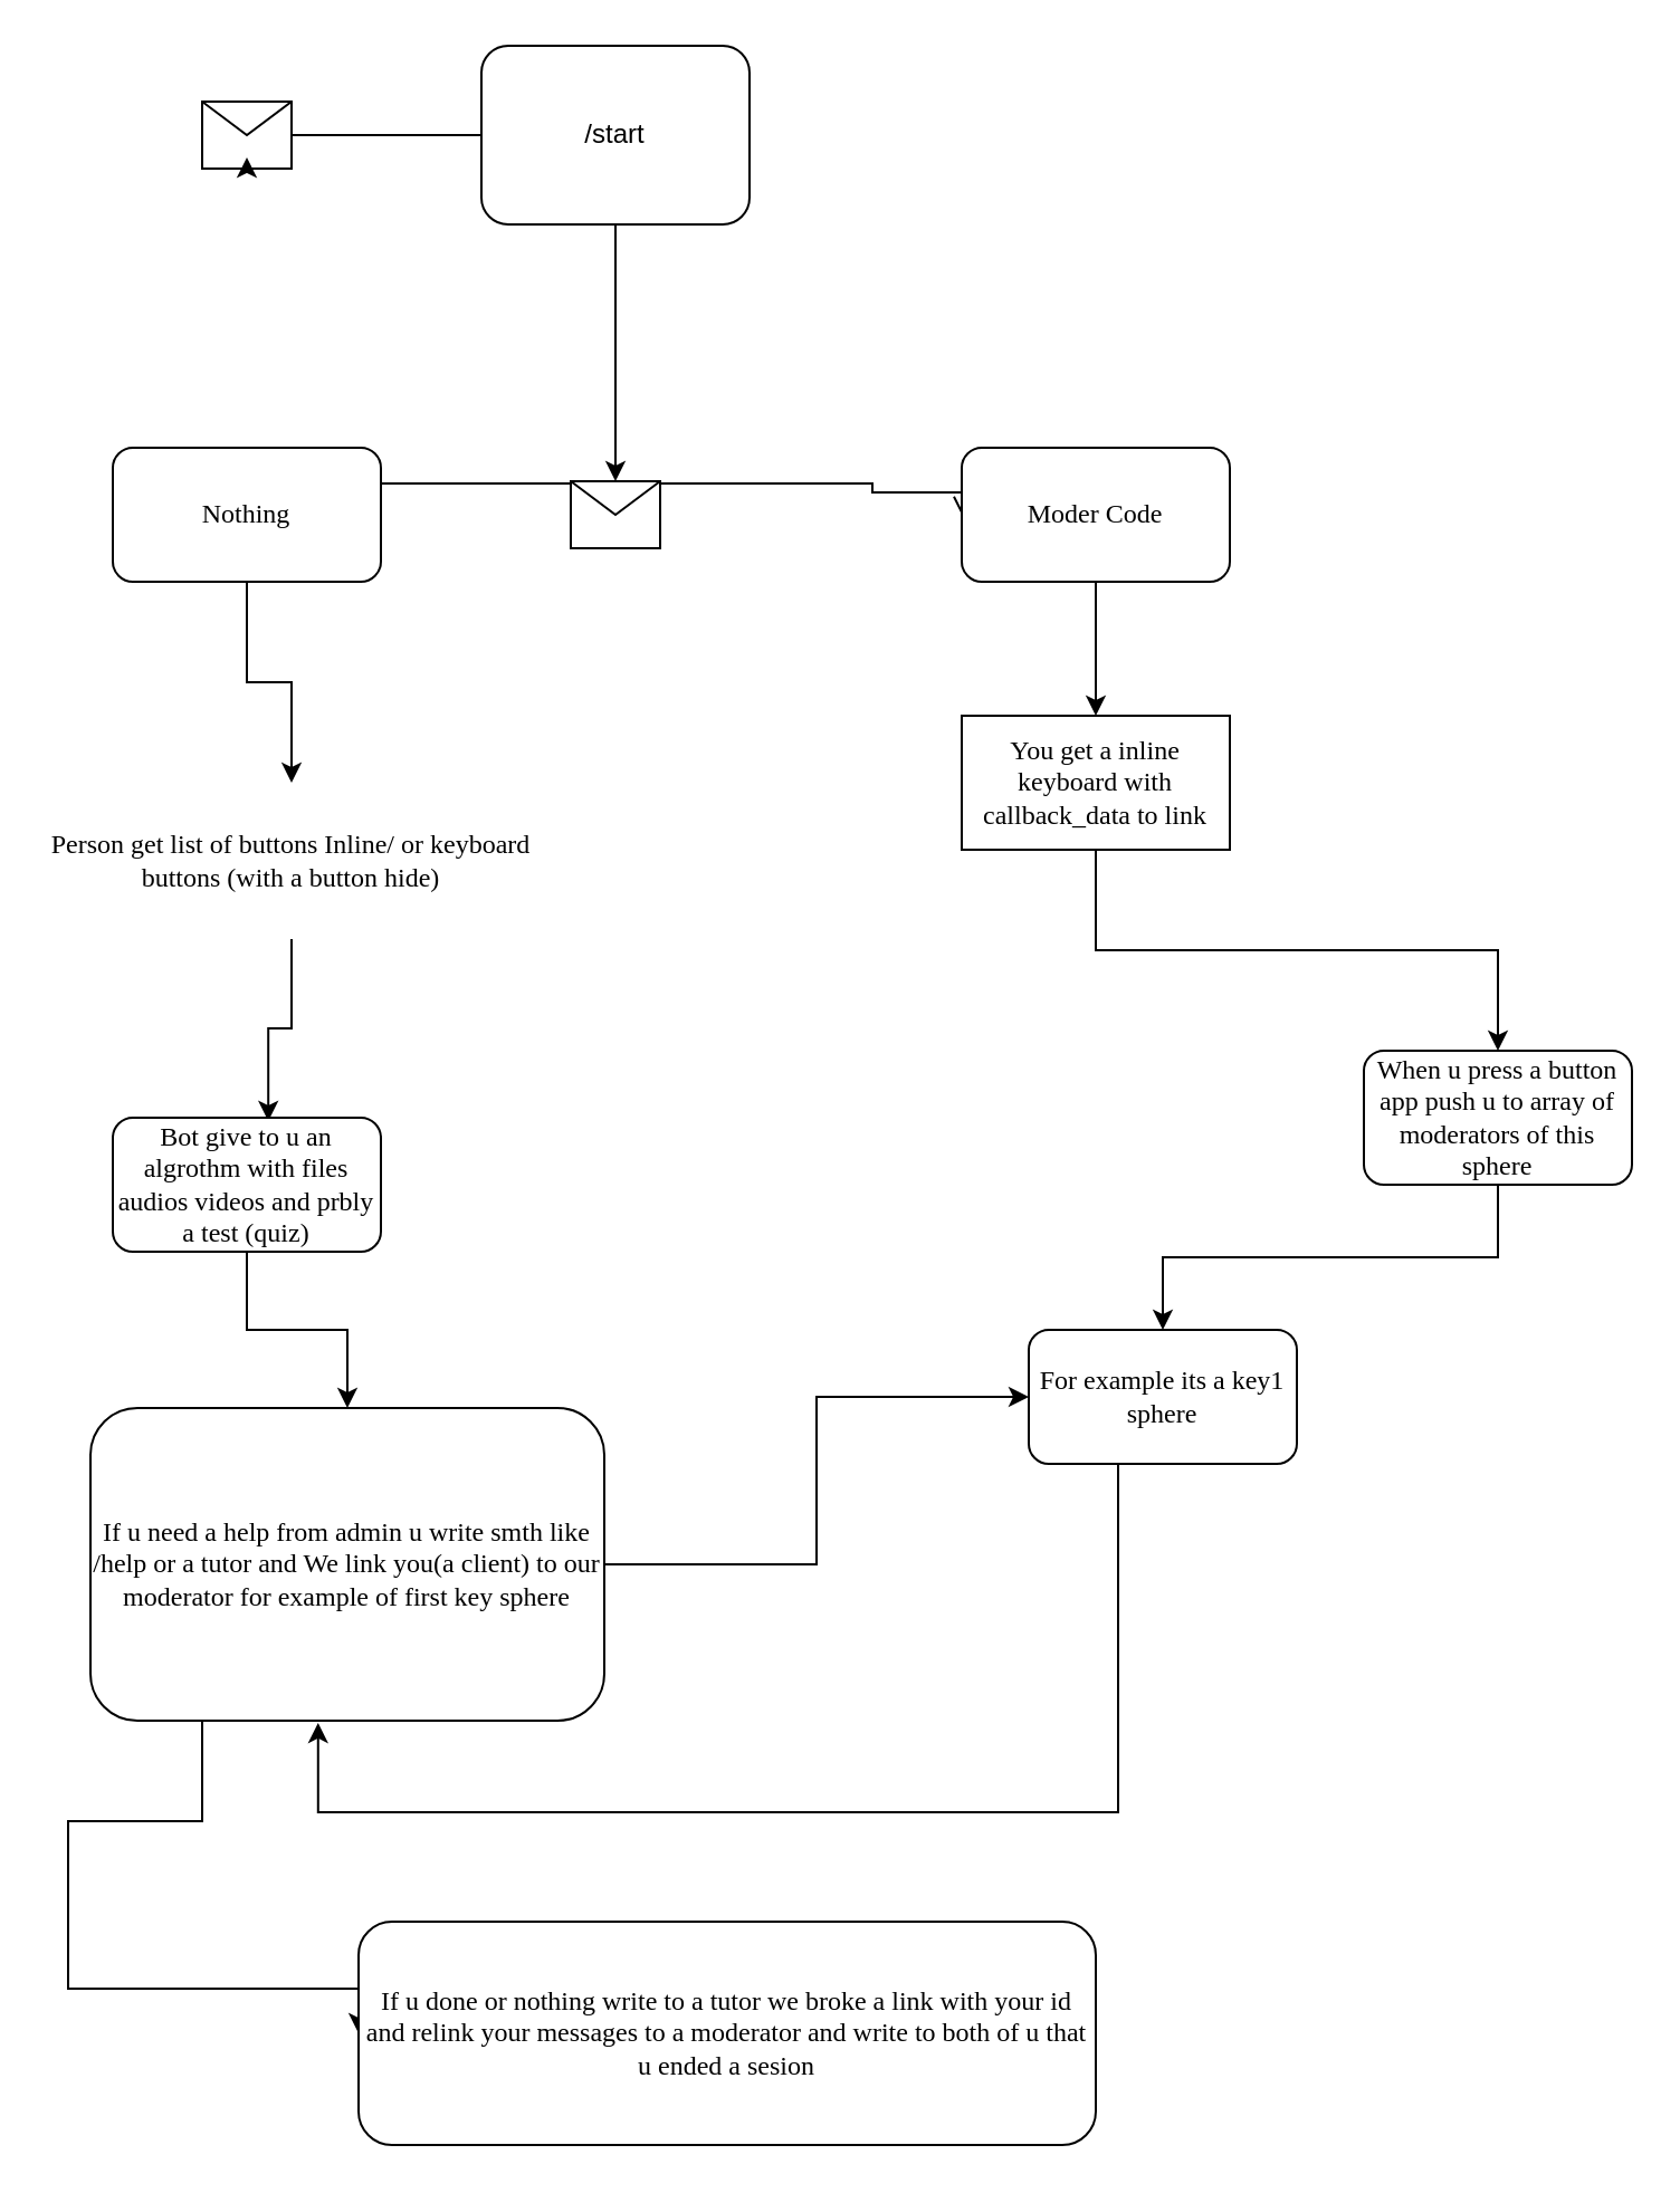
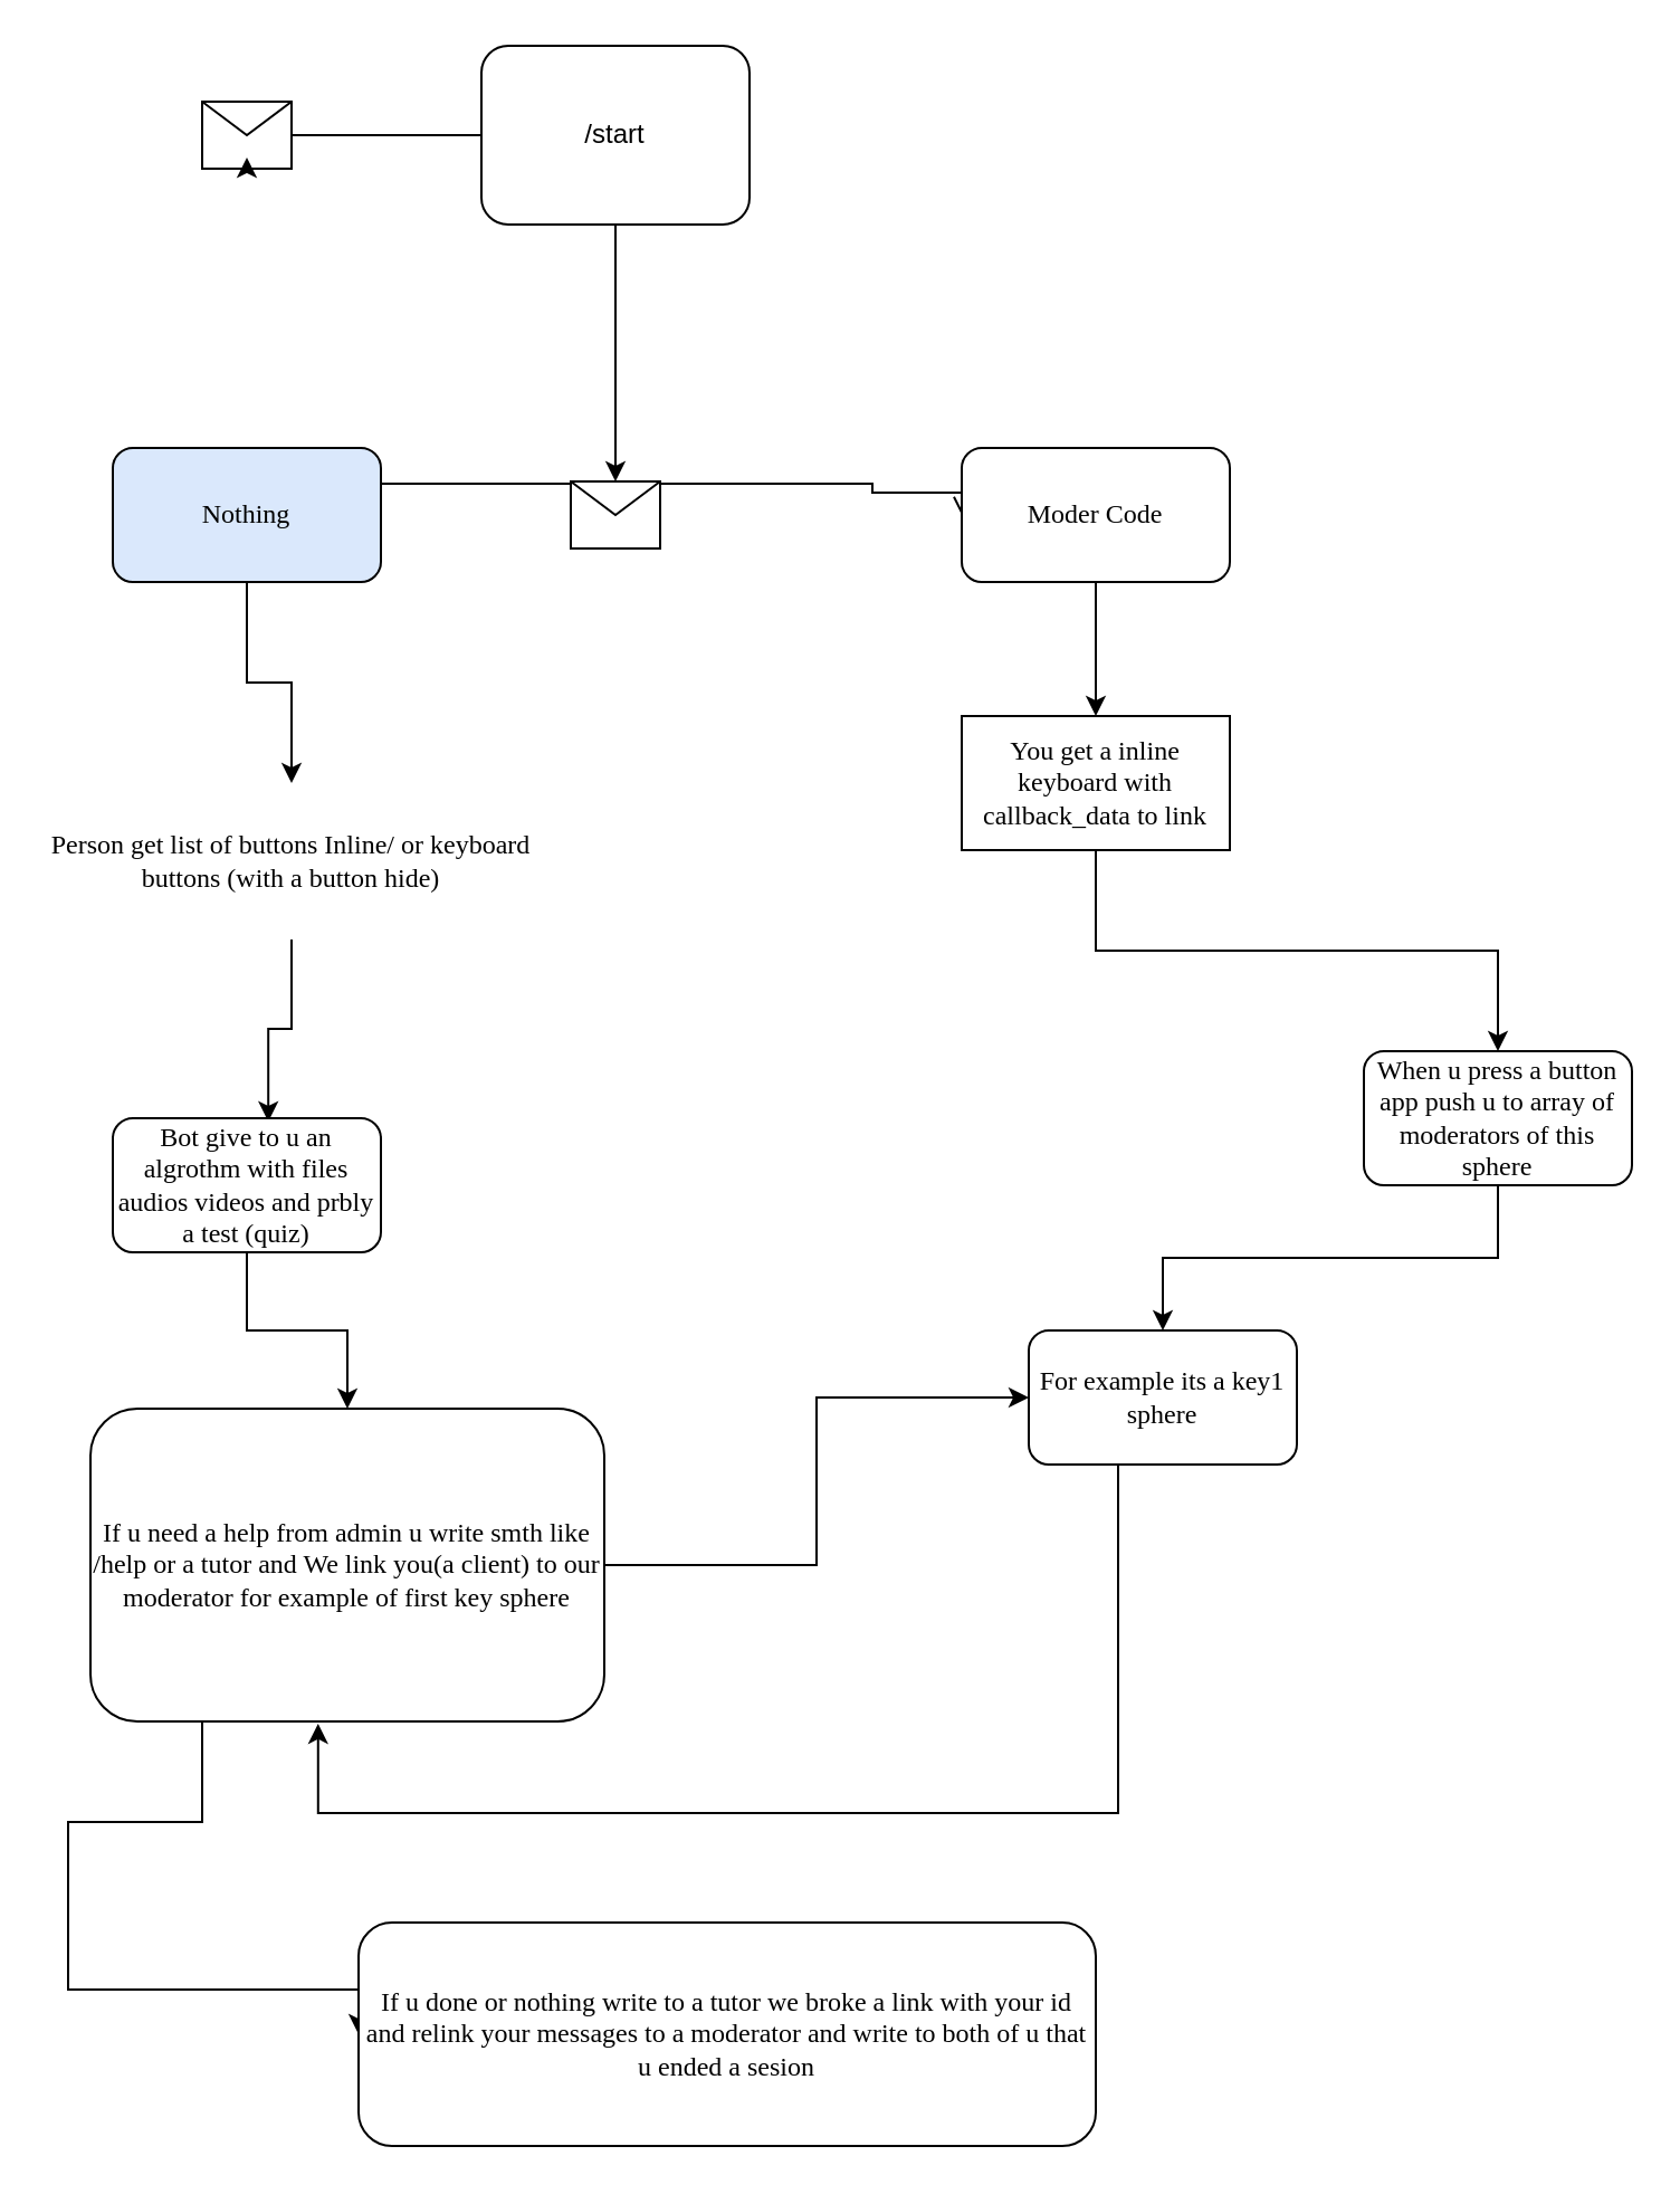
  <mxCell id="0" />
  <mxCell id="1" parent="0" />
  <mxCell id="2" value="/start" style="shape=ext;rounded=1;html=1;whiteSpace=wrap;" parent="1" vertex="1"><mxGeometry x="215" y="20" width="120" height="80" as="geometry" /></mxCell>
  <mxCell id="3" value="" style="shape=message;whiteSpace=wrap;html=1;" parent="1" vertex="1"><mxGeometry x="90" y="45" width="40" height="30" as="geometry" /></mxCell>
  <mxCell id="4" style="edgeStyle=orthogonalEdgeStyle;rounded=0;html=1;jettySize=auto;orthogonalLoop=1;endArrow=none;endFill=0;" parent="1" source="3" target="2" edge="1"><mxGeometry relative="1" as="geometry" /></mxCell>
  <mxCell id="5" style="edgeStyle=orthogonalEdgeStyle;rounded=0;orthogonalLoop=1;jettySize=auto;html=1;exitX=0.5;exitY=1;exitDx=0;exitDy=0;fontFamily=Times New Roman;" edge="1" parent="1" source="3"><mxGeometry relative="1" as="geometry"><mxPoint x="110" y="70" as="targetPoint" /></mxGeometry></mxCell>
  <mxCell id="6" style="edgeStyle=orthogonalEdgeStyle;rounded=0;orthogonalLoop=1;jettySize=auto;html=1;fontFamily=Times New Roman;entryX=0;entryY=0.5;entryDx=0;entryDy=0;endArrow=open;" edge="1" parent="1" source="12" target="10"><mxGeometry relative="1" as="geometry"><mxPoint x="390" y="290" as="targetPoint" /><Array as="points"><mxPoint x="390" y="216" /><mxPoint x="390" y="220" /><mxPoint x="430" y="220" /></Array></mxGeometry></mxCell>
  <mxCell id="7" value="" style="shape=message;whiteSpace=wrap;html=1;" parent="1" vertex="1"><mxGeometry x="255" y="215" width="40" height="30" as="geometry" /></mxCell>
  <mxCell id="8" style="edgeStyle=orthogonalEdgeStyle;rounded=0;html=1;jettySize=auto;orthogonalLoop=1;" edge="1" parent="1" source="2" target="7"><mxGeometry relative="1" as="geometry"><mxPoint x="275" y="100" as="sourcePoint" /><mxPoint x="580" y="200" as="targetPoint" /><Array as="points" /></mxGeometry></mxCell>
  <mxCell id="9" style="edgeStyle=orthogonalEdgeStyle;rounded=0;orthogonalLoop=1;jettySize=auto;html=1;exitX=0.5;exitY=1;exitDx=0;exitDy=0;entryX=0.5;entryY=0;entryDx=0;entryDy=0;fontFamily=Times New Roman;" edge="1" parent="1" source="10" target="16"><mxGeometry relative="1" as="geometry" /></mxCell>
  <mxCell id="10" value="Moder Code" style="rounded=1;whiteSpace=wrap;html=1;fontFamily=Times New Roman;" vertex="1" parent="1"><mxGeometry x="430" y="200" width="120" height="60" as="geometry" /></mxCell>
  <mxCell id="11" style="edgeStyle=orthogonalEdgeStyle;rounded=0;orthogonalLoop=1;jettySize=auto;html=1;fontFamily=Times New Roman;" edge="1" parent="1" source="12" target="14"><mxGeometry relative="1" as="geometry"><mxPoint x="110" y="330" as="targetPoint" /></mxGeometry></mxCell>
- <mxCell id="12" value="Nothing" style="rounded=1;whiteSpace=wrap;html=1;fontFamily=Times New Roman;" vertex="1" parent="1"><mxGeometry x="50" y="200" width="120" height="60" as="geometry" /></mxCell>
+ <mxCell id="12" value="Nothing" style="rounded=1;whiteSpace=wrap;html=1;fontFamily=Times New Roman;fillColor=#dae8fc;" vertex="1" parent="1"><mxGeometry x="50" y="200" width="120" height="60" as="geometry" /></mxCell>
  <mxCell id="13" style="edgeStyle=orthogonalEdgeStyle;rounded=0;orthogonalLoop=1;jettySize=auto;html=1;entryX=0.58;entryY=0.025;entryDx=0;entryDy=0;entryPerimeter=0;fontFamily=Times New Roman;" edge="1" parent="1" source="14" target="25"><mxGeometry relative="1" as="geometry" /></mxCell>
  <mxCell id="14" value="Person get list of buttons Inline/ or keyboard buttons (with a button hide)" style="text;html=1;strokeColor=none;fillColor=none;align=center;verticalAlign=middle;whiteSpace=wrap;rounded=0;fontFamily=Times New Roman;" vertex="1" parent="1"><mxGeometry x="20" y="350" width="220" height="70" as="geometry" /></mxCell>
  <mxCell id="15" style="edgeStyle=orthogonalEdgeStyle;rounded=0;orthogonalLoop=1;jettySize=auto;html=1;exitX=0.5;exitY=1;exitDx=0;exitDy=0;entryX=0.5;entryY=0;entryDx=0;entryDy=0;fontFamily=Times New Roman;" edge="1" parent="1" source="16" target="18"><mxGeometry relative="1" as="geometry" /></mxCell>
  <mxCell id="16" value="You get a inline keyboard with callback_data to link" style="rounded=0;whiteSpace=wrap;html=1;fontFamily=Times New Roman;" vertex="1" parent="1"><mxGeometry x="430" y="320" width="120" height="60" as="geometry" /></mxCell>
  <mxCell id="17" style="edgeStyle=orthogonalEdgeStyle;rounded=0;orthogonalLoop=1;jettySize=auto;html=1;exitX=0.5;exitY=1;exitDx=0;exitDy=0;entryX=0.5;entryY=0;entryDx=0;entryDy=0;fontFamily=Times New Roman;" edge="1" parent="1" source="18" target="20"><mxGeometry relative="1" as="geometry" /></mxCell>
  <mxCell id="18" value="When u press a button app push u to array of moderators of this sphere" style="rounded=1;whiteSpace=wrap;html=1;fontFamily=Times New Roman;" vertex="1" parent="1"><mxGeometry x="610" y="470" width="120" height="60" as="geometry" /></mxCell>
  <mxCell id="19" style="edgeStyle=orthogonalEdgeStyle;rounded=0;orthogonalLoop=1;jettySize=auto;html=1;fontFamily=Times New Roman;entryX=0.443;entryY=1.007;entryDx=0;entryDy=0;entryPerimeter=0;" edge="1" parent="1" source="20" target="23"><mxGeometry relative="1" as="geometry"><mxPoint x="470" y="811" as="targetPoint" /><Array as="points"><mxPoint x="500" y="811" /><mxPoint x="142" y="811" /></Array></mxGeometry></mxCell>
  <mxCell id="20" value="For example its a key1 sphere" style="rounded=1;whiteSpace=wrap;html=1;fontFamily=Times New Roman;" vertex="1" parent="1"><mxGeometry x="460" y="595" width="120" height="60" as="geometry" /></mxCell>
  <mxCell id="21" style="edgeStyle=orthogonalEdgeStyle;rounded=0;orthogonalLoop=1;jettySize=auto;html=1;entryX=0;entryY=0.5;entryDx=0;entryDy=0;fontFamily=Times New Roman;" edge="1" parent="1" source="23" target="20"><mxGeometry relative="1" as="geometry" /></mxCell>
  <mxCell id="22" style="edgeStyle=orthogonalEdgeStyle;rounded=0;orthogonalLoop=1;jettySize=auto;html=1;entryX=0;entryY=0.5;entryDx=0;entryDy=0;fontFamily=Times New Roman;" edge="1" parent="1" source="23" target="26"><mxGeometry relative="1" as="geometry"><Array as="points"><mxPoint x="90" y="815" /><mxPoint x="30" y="815" /><mxPoint x="30" y="890" /></Array></mxGeometry></mxCell>
  <mxCell id="23" value="If u need a help from admin u write smth like /help or a tutor and We link you(a client) to our moderator for example of first key sphere" style="rounded=1;whiteSpace=wrap;html=1;fontFamily=Times New Roman;" vertex="1" parent="1"><mxGeometry x="40" y="630" width="230" height="140" as="geometry" /></mxCell>
  <mxCell id="24" style="edgeStyle=orthogonalEdgeStyle;rounded=0;orthogonalLoop=1;jettySize=auto;html=1;entryX=0.5;entryY=0;entryDx=0;entryDy=0;fontFamily=Times New Roman;" edge="1" parent="1" source="25" target="23"><mxGeometry relative="1" as="geometry" /></mxCell>
  <mxCell id="25" value="Bot give to u an algrothm with files audios videos and prbly a test (quiz)" style="rounded=1;whiteSpace=wrap;html=1;fontFamily=Times New Roman;" vertex="1" parent="1"><mxGeometry x="50" y="500" width="120" height="60" as="geometry" /></mxCell>
  <mxCell id="26" value="If u done or nothing write to a tutor we broke a link with your id and relink your messages to a moderator and write to both of u that u ended a sesion" style="rounded=1;whiteSpace=wrap;html=1;fontFamily=Times New Roman;" vertex="1" parent="1"><mxGeometry x="160" y="860" width="330" height="100" as="geometry" /></mxCell>
